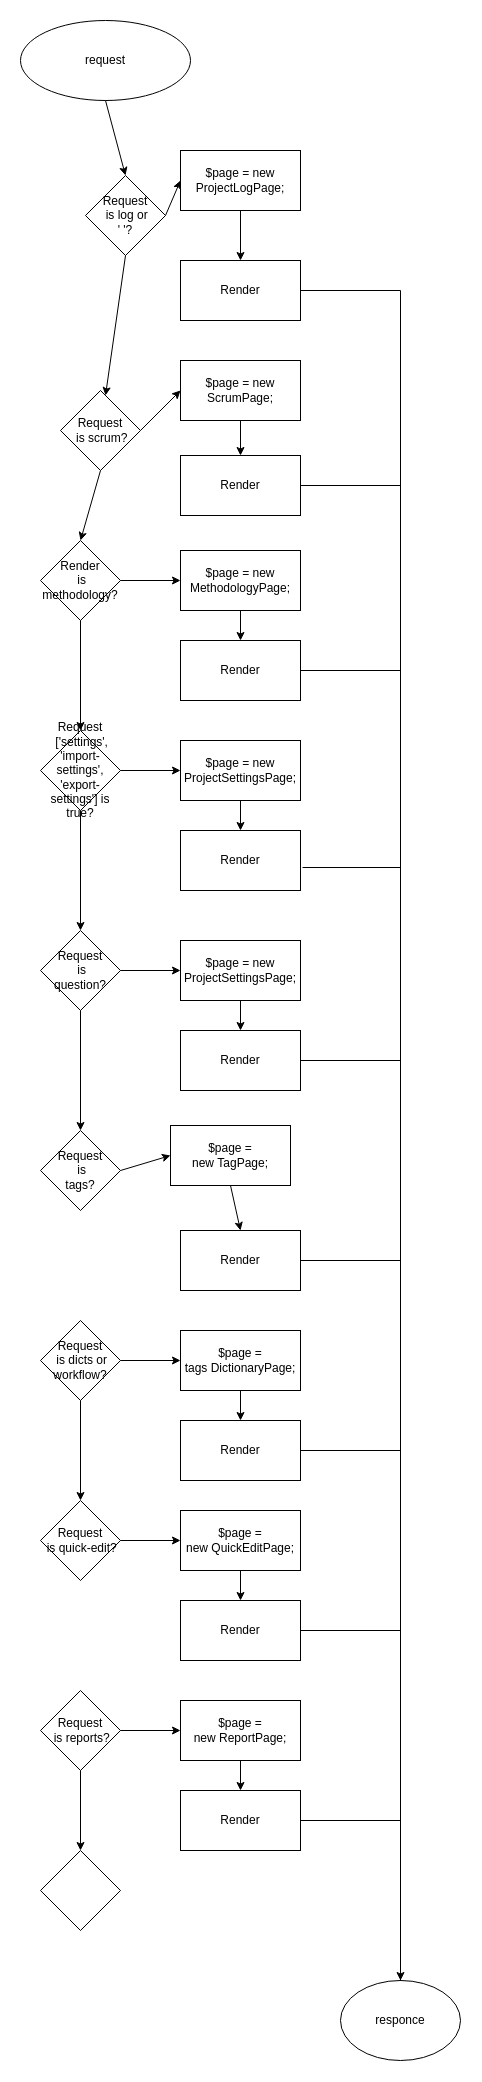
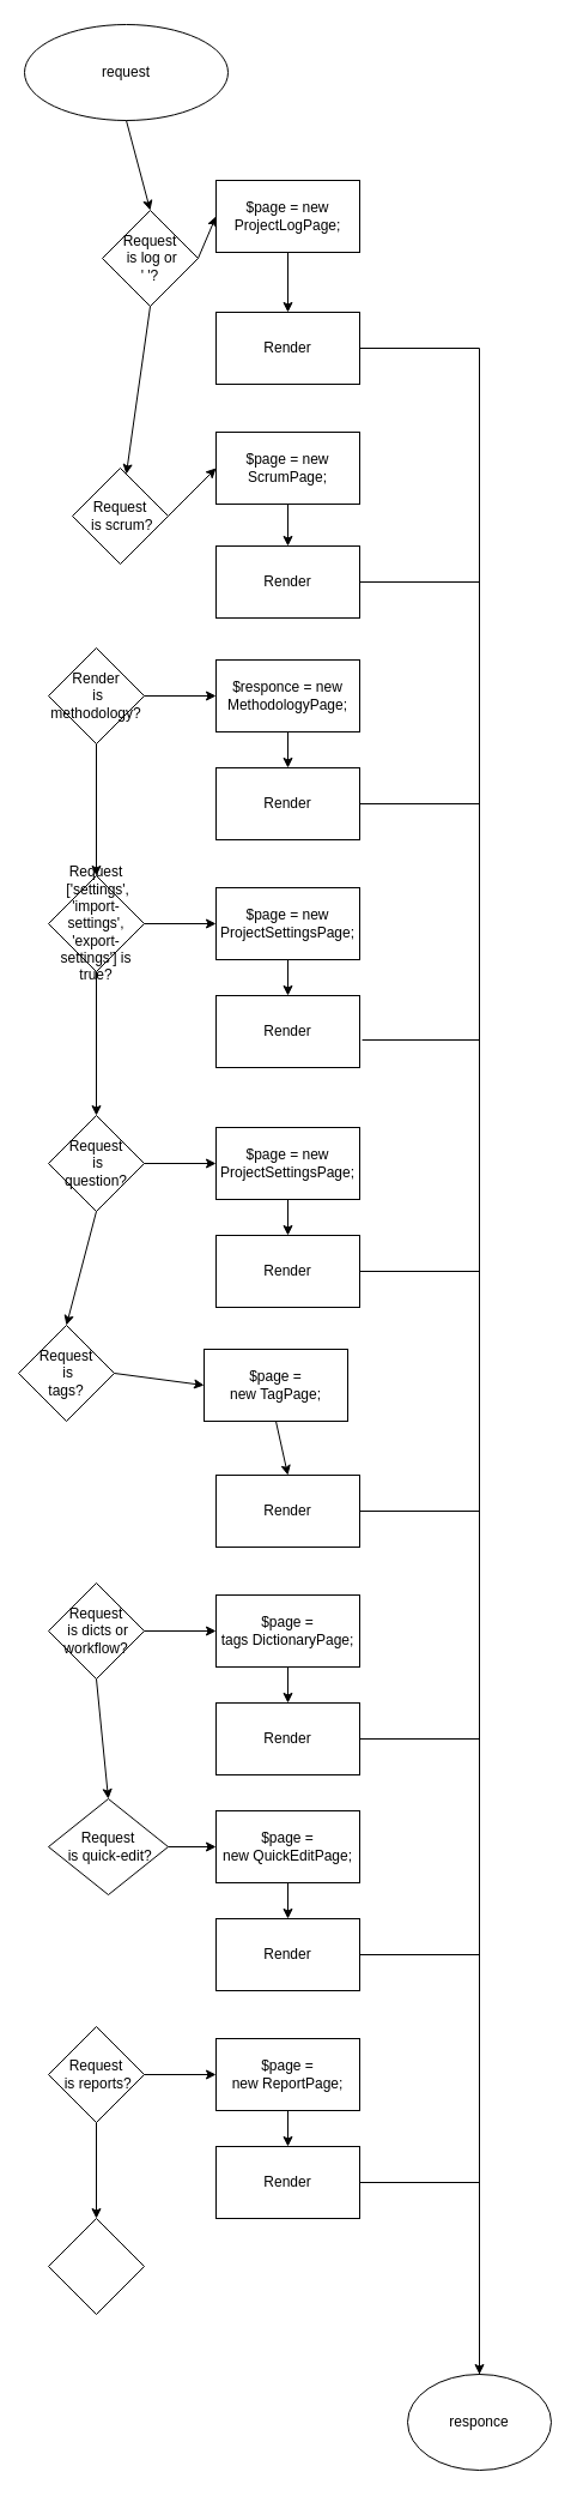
  <mxCell id="0" />
  <mxCell id="1" parent="0" />
  <mxCell id="2" value="request" style="ellipse;whiteSpace=wrap;html=1;" parent="1" vertex="1"><mxGeometry x="20" y="20" width="170" height="80" as="geometry" /></mxCell>
  <mxCell id="3" value="responce" style="ellipse;whiteSpace=wrap;html=1;" parent="1" vertex="1"><mxGeometry x="340" y="1980" width="120" height="80" as="geometry" /></mxCell>
  <mxCell id="4" value="" style="endArrow=classic;html=1;rounded=0;exitX=0.5;exitY=1;exitDx=0;exitDy=0;entryX=0.5;entryY=0;entryDx=0;entryDy=0;" parent="1" source="2" target="5" edge="1"><mxGeometry width="50" height="50" relative="1" as="geometry"><mxPoint x="480" y="250" as="sourcePoint" /><mxPoint x="80" y="130" as="targetPoint" /></mxGeometry></mxCell>
  <mxCell id="5" value="Request&lt;br&gt;&amp;nbsp;is log or&lt;br&gt;' '?" style="rhombus;whiteSpace=wrap;html=1;" parent="1" vertex="1"><mxGeometry x="85" y="175" width="80" height="80" as="geometry" /></mxCell>
  <mxCell id="6" value="Request&lt;br style=&quot;border-color: var(--border-color);&quot;&gt;&amp;nbsp;is scrum?" style="rhombus;whiteSpace=wrap;html=1;" vertex="1" parent="1"><mxGeometry x="60" y="390" width="80" height="80" as="geometry" /></mxCell>
  <mxCell id="7" value="" style="endArrow=classic;html=1;rounded=0;exitX=0.5;exitY=1;exitDx=0;exitDy=0;" edge="1" parent="1" source="5" target="6"><mxGeometry width="50" height="50" relative="1" as="geometry"><mxPoint x="320" y="280" as="sourcePoint" /><mxPoint x="370" y="230" as="targetPoint" /></mxGeometry></mxCell>
  <mxCell id="8" value="$page = new ProjectLogPage;" style="rounded=0;whiteSpace=wrap;html=1;" vertex="1" parent="1"><mxGeometry x="180" y="150" width="120" height="60" as="geometry" /></mxCell>
  <mxCell id="9" value="" style="endArrow=classic;html=1;rounded=0;exitX=1;exitY=0.5;exitDx=0;exitDy=0;entryX=0;entryY=0.5;entryDx=0;entryDy=0;" edge="1" parent="1" source="5" target="8"><mxGeometry width="50" height="50" relative="1" as="geometry"><mxPoint x="320" y="280" as="sourcePoint" /><mxPoint x="370" y="230" as="targetPoint" /></mxGeometry></mxCell>
  <mxCell id="10" value="Render" style="rounded=0;whiteSpace=wrap;html=1;" vertex="1" parent="1"><mxGeometry x="180" y="260" width="120" height="60" as="geometry" /></mxCell>
  <mxCell id="11" value="" style="endArrow=classic;html=1;rounded=0;exitX=0.5;exitY=1;exitDx=0;exitDy=0;entryX=0.5;entryY=0;entryDx=0;entryDy=0;" edge="1" parent="1" source="8" target="10"><mxGeometry width="50" height="50" relative="1" as="geometry"><mxPoint x="240" y="280" as="sourcePoint" /><mxPoint x="290" y="230" as="targetPoint" /></mxGeometry></mxCell>
  <mxCell id="12" value="$page = new ScrumPage;" style="rounded=0;whiteSpace=wrap;html=1;" vertex="1" parent="1"><mxGeometry x="180" y="360" width="120" height="60" as="geometry" /></mxCell>
  <mxCell id="13" value="" style="endArrow=classic;html=1;rounded=0;exitX=1;exitY=0.5;exitDx=0;exitDy=0;entryX=0;entryY=0.5;entryDx=0;entryDy=0;" edge="1" parent="1" source="6" target="12"><mxGeometry width="50" height="50" relative="1" as="geometry"><mxPoint x="320" y="380" as="sourcePoint" /><mxPoint x="370" y="330" as="targetPoint" /></mxGeometry></mxCell>
  <mxCell id="14" value="Render&lt;br style=&quot;border-color: var(--border-color);&quot;&gt;&amp;nbsp;is methodology?" style="rhombus;whiteSpace=wrap;html=1;" vertex="1" parent="1"><mxGeometry x="40" y="540" width="80" height="80" as="geometry" /></mxCell>
- <mxCell id="15" value="" style="endArrow=classic;html=1;rounded=0;exitX=0.5;exitY=1;exitDx=0;exitDy=0;entryX=0.5;entryY=0;entryDx=0;entryDy=0;" edge="1" parent="1" source="6" target="14"><mxGeometry width="50" height="50" relative="1" as="geometry"><mxPoint x="320" y="500" as="sourcePoint" /><mxPoint x="370" y="450" as="targetPoint" /></mxGeometry></mxCell>
- <mxCell id="16" value="$page = new MethodologyPage;" style="rounded=0;whiteSpace=wrap;html=1;" vertex="1" parent="1"><mxGeometry x="180" y="550" width="120" height="60" as="geometry" /></mxCell>
+ <mxCell id="16" value="$responce = new MethodologyPage;" style="rounded=0;whiteSpace=wrap;html=1;" vertex="1" parent="1"><mxGeometry x="180" y="550" width="120" height="60" as="geometry" /></mxCell>
  <mxCell id="17" value="" style="endArrow=classic;html=1;rounded=0;exitX=1;exitY=0.5;exitDx=0;exitDy=0;entryX=0;entryY=0.5;entryDx=0;entryDy=0;" edge="1" parent="1" source="14" target="16"><mxGeometry width="50" height="50" relative="1" as="geometry"><mxPoint x="320" y="580" as="sourcePoint" /><mxPoint x="370" y="530" as="targetPoint" /></mxGeometry></mxCell>
  <mxCell id="18" value="Render" style="rounded=0;whiteSpace=wrap;html=1;" vertex="1" parent="1"><mxGeometry x="180" y="455" width="120" height="60" as="geometry" /></mxCell>
  <mxCell id="19" value="" style="endArrow=classic;html=1;rounded=0;exitX=0.5;exitY=1;exitDx=0;exitDy=0;entryX=0.5;entryY=0;entryDx=0;entryDy=0;" edge="1" parent="1" source="12" target="18"><mxGeometry width="50" height="50" relative="1" as="geometry"><mxPoint x="320" y="500" as="sourcePoint" /><mxPoint x="370" y="450" as="targetPoint" /></mxGeometry></mxCell>
  <mxCell id="20" value="Render" style="rounded=0;whiteSpace=wrap;html=1;" vertex="1" parent="1"><mxGeometry x="180" y="640" width="120" height="60" as="geometry" /></mxCell>
  <mxCell id="21" value="" style="endArrow=classic;html=1;rounded=0;exitX=0.5;exitY=1;exitDx=0;exitDy=0;entryX=0.5;entryY=0;entryDx=0;entryDy=0;" edge="1" parent="1" source="16" target="20"><mxGeometry width="50" height="50" relative="1" as="geometry"><mxPoint x="320" y="740" as="sourcePoint" /><mxPoint x="370" y="690" as="targetPoint" /></mxGeometry></mxCell>
  <mxCell id="22" value="Request&lt;br style=&quot;border-color: var(--border-color);&quot;&gt;&amp;nbsp;['settings', 'import-settings', 'export-settings'] is true?" style="rhombus;whiteSpace=wrap;html=1;" vertex="1" parent="1"><mxGeometry x="40" y="730" width="80" height="80" as="geometry" /></mxCell>
  <mxCell id="23" value="" style="endArrow=classic;html=1;rounded=0;exitX=0.5;exitY=1;exitDx=0;exitDy=0;entryX=0.5;entryY=0;entryDx=0;entryDy=0;" edge="1" parent="1" source="14" target="22"><mxGeometry width="50" height="50" relative="1" as="geometry"><mxPoint x="320" y="740" as="sourcePoint" /><mxPoint x="370" y="690" as="targetPoint" /></mxGeometry></mxCell>
  <mxCell id="24" value="$page = new ProjectSettingsPage;" style="rounded=0;whiteSpace=wrap;html=1;" vertex="1" parent="1"><mxGeometry x="180" y="740" width="120" height="60" as="geometry" /></mxCell>
  <mxCell id="25" value="" style="endArrow=classic;html=1;rounded=0;exitX=1;exitY=0.5;exitDx=0;exitDy=0;entryX=0;entryY=0.5;entryDx=0;entryDy=0;" edge="1" parent="1" source="22" target="24"><mxGeometry width="50" height="50" relative="1" as="geometry"><mxPoint x="320" y="740" as="sourcePoint" /><mxPoint x="370" y="690" as="targetPoint" /></mxGeometry></mxCell>
  <mxCell id="26" value="Render" style="rounded=0;whiteSpace=wrap;html=1;" vertex="1" parent="1"><mxGeometry x="180" y="830" width="120" height="60" as="geometry" /></mxCell>
  <mxCell id="27" value="" style="endArrow=classic;html=1;rounded=0;exitX=0.5;exitY=1;exitDx=0;exitDy=0;entryX=0.5;entryY=0;entryDx=0;entryDy=0;" edge="1" parent="1" source="24" target="26"><mxGeometry width="50" height="50" relative="1" as="geometry"><mxPoint x="320" y="740" as="sourcePoint" /><mxPoint x="370" y="690" as="targetPoint" /></mxGeometry></mxCell>
  <mxCell id="28" value="Request&lt;br style=&quot;border-color: var(--border-color);&quot;&gt;&amp;nbsp;is&lt;br&gt;question&lt;span style=&quot;background-color: initial;&quot;&gt;?&lt;/span&gt;" style="rhombus;whiteSpace=wrap;html=1;" vertex="1" parent="1"><mxGeometry x="40" y="930" width="80" height="80" as="geometry" /></mxCell>
  <mxCell id="29" value="" style="endArrow=classic;html=1;rounded=0;exitX=0.5;exitY=1;exitDx=0;exitDy=0;entryX=0.5;entryY=0;entryDx=0;entryDy=0;" edge="1" parent="1" source="22" target="28"><mxGeometry width="50" height="50" relative="1" as="geometry"><mxPoint x="320" y="960" as="sourcePoint" /><mxPoint x="370" y="910" as="targetPoint" /></mxGeometry></mxCell>
  <mxCell id="30" value="$page = new ProjectSettingsPage;" style="rounded=0;whiteSpace=wrap;html=1;" vertex="1" parent="1"><mxGeometry x="180" y="940" width="120" height="60" as="geometry" /></mxCell>
  <mxCell id="31" value="" style="endArrow=classic;html=1;rounded=0;exitX=1;exitY=0.5;exitDx=0;exitDy=0;entryX=0;entryY=0.5;entryDx=0;entryDy=0;" edge="1" parent="1" source="28" target="30"><mxGeometry width="50" height="50" relative="1" as="geometry"><mxPoint x="320" y="960" as="sourcePoint" /><mxPoint x="370" y="910" as="targetPoint" /></mxGeometry></mxCell>
  <mxCell id="32" value="Render" style="rounded=0;whiteSpace=wrap;html=1;" vertex="1" parent="1"><mxGeometry x="180" y="1030" width="120" height="60" as="geometry" /></mxCell>
  <mxCell id="33" value="" style="endArrow=classic;html=1;rounded=0;exitX=0.5;exitY=1;exitDx=0;exitDy=0;entryX=0.5;entryY=0;entryDx=0;entryDy=0;" edge="1" parent="1" source="30" target="32"><mxGeometry width="50" height="50" relative="1" as="geometry"><mxPoint x="320" y="960" as="sourcePoint" /><mxPoint x="370" y="910" as="targetPoint" /></mxGeometry></mxCell>
- <mxCell id="34" value="Request&lt;br style=&quot;border-color: var(--border-color);&quot;&gt;&amp;nbsp;is&lt;br&gt;tags&lt;span style=&quot;background-color: initial;&quot;&gt;?&lt;/span&gt;" style="rhombus;whiteSpace=wrap;html=1;" vertex="1" parent="1"><mxGeometry x="40" y="1130" width="80" height="80" as="geometry" /></mxCell>
+ <mxCell id="34" value="Request&lt;br style=&quot;border-color: var(--border-color);&quot;&gt;&amp;nbsp;is&lt;br&gt;tags&lt;span style=&quot;background-color: initial;&quot;&gt;?&lt;/span&gt;" style="rhombus;whiteSpace=wrap;html=1;" vertex="1" parent="1"><mxGeometry x="15" y="1105" width="80" height="80" as="geometry" /></mxCell>
  <mxCell id="35" value="$page = new&amp;nbsp;TagPage&lt;span style=&quot;background-color: initial;&quot;&gt;;&lt;/span&gt;" style="rounded=0;whiteSpace=wrap;html=1;" vertex="1" parent="1"><mxGeometry x="170" y="1125" width="120" height="60" as="geometry" /></mxCell>
  <mxCell id="36" value="Render" style="rounded=0;whiteSpace=wrap;html=1;" vertex="1" parent="1"><mxGeometry x="180" y="1230" width="120" height="60" as="geometry" /></mxCell>
  <mxCell id="37" value="" style="endArrow=classic;html=1;rounded=0;exitX=1;exitY=0.5;exitDx=0;exitDy=0;entryX=0;entryY=0.5;entryDx=0;entryDy=0;" edge="1" parent="1" source="34" target="35"><mxGeometry width="50" height="50" relative="1" as="geometry"><mxPoint x="320" y="1320" as="sourcePoint" /><mxPoint x="370" y="1270" as="targetPoint" /></mxGeometry></mxCell>
  <mxCell id="38" value="" style="endArrow=classic;html=1;rounded=0;exitX=0.5;exitY=1;exitDx=0;exitDy=0;entryX=0.5;entryY=0;entryDx=0;entryDy=0;" edge="1" parent="1" source="35" target="36"><mxGeometry width="50" height="50" relative="1" as="geometry"><mxPoint x="320" y="1320" as="sourcePoint" /><mxPoint x="370" y="1270" as="targetPoint" /></mxGeometry></mxCell>
  <mxCell id="39" value="" style="endArrow=classic;html=1;rounded=0;exitX=0.5;exitY=1;exitDx=0;exitDy=0;entryX=0.5;entryY=0;entryDx=0;entryDy=0;" edge="1" parent="1" source="28" target="34"><mxGeometry width="50" height="50" relative="1" as="geometry"><mxPoint x="320" y="1080" as="sourcePoint" /><mxPoint x="370" y="1030" as="targetPoint" /></mxGeometry></mxCell>
  <mxCell id="40" value="Request&lt;br style=&quot;border-color: var(--border-color);&quot;&gt;&amp;nbsp;is&amp;nbsp;dicts or&lt;br&gt;workflow&lt;span style=&quot;background-color: initial;&quot;&gt;?&lt;/span&gt;" style="rhombus;whiteSpace=wrap;html=1;" vertex="1" parent="1"><mxGeometry x="40" y="1320" width="80" height="80" as="geometry" /></mxCell>
  <mxCell id="41" value="$page = tags&amp;nbsp;DictionaryPage&lt;span style=&quot;background-color: initial;&quot;&gt;;&lt;/span&gt;" style="rounded=0;whiteSpace=wrap;html=1;" vertex="1" parent="1"><mxGeometry x="180" y="1330" width="120" height="60" as="geometry" /></mxCell>
  <mxCell id="42" value="" style="endArrow=classic;html=1;rounded=0;exitX=1;exitY=0.5;exitDx=0;exitDy=0;entryX=0;entryY=0.5;entryDx=0;entryDy=0;" edge="1" parent="1" source="40" target="41"><mxGeometry width="50" height="50" relative="1" as="geometry"><mxPoint x="320" y="1430" as="sourcePoint" /><mxPoint x="370" y="1380" as="targetPoint" /></mxGeometry></mxCell>
  <mxCell id="43" value="Render" style="rounded=0;whiteSpace=wrap;html=1;" vertex="1" parent="1"><mxGeometry x="180" y="1420" width="120" height="60" as="geometry" /></mxCell>
  <mxCell id="44" value="" style="endArrow=classic;html=1;rounded=0;exitX=0.5;exitY=1;exitDx=0;exitDy=0;entryX=0.5;entryY=0;entryDx=0;entryDy=0;" edge="1" parent="1" source="41" target="43"><mxGeometry width="50" height="50" relative="1" as="geometry"><mxPoint x="320" y="1430" as="sourcePoint" /><mxPoint x="370" y="1380" as="targetPoint" /></mxGeometry></mxCell>
- <mxCell id="45" value="Request&lt;br style=&quot;border-color: var(--border-color);&quot;&gt;&amp;nbsp;is quick-edit&lt;span style=&quot;background-color: initial;&quot;&gt;?&lt;/span&gt;" style="rhombus;whiteSpace=wrap;html=1;" vertex="1" parent="1"><mxGeometry x="40" y="1500" width="80" height="80" as="geometry" /></mxCell>
+ <mxCell id="45" value="Request&lt;br style=&quot;border-color: var(--border-color);&quot;&gt;&amp;nbsp;is quick-edit&lt;span style=&quot;background-color: initial;&quot;&gt;?&lt;/span&gt;" style="rhombus;whiteSpace=wrap;html=1;" vertex="1" parent="1"><mxGeometry x="40" y="1500" width="100" height="80" as="geometry" /></mxCell>
  <mxCell id="46" value="$page = new&amp;nbsp;QuickEditPage&lt;span style=&quot;background-color: initial;&quot;&gt;;&lt;/span&gt;" style="rounded=0;whiteSpace=wrap;html=1;" vertex="1" parent="1"><mxGeometry x="180" y="1510" width="120" height="60" as="geometry" /></mxCell>
  <mxCell id="47" value="" style="endArrow=classic;html=1;rounded=0;exitX=1;exitY=0.5;exitDx=0;exitDy=0;entryX=0;entryY=0.5;entryDx=0;entryDy=0;" edge="1" parent="1" source="45" target="46"><mxGeometry width="50" height="50" relative="1" as="geometry"><mxPoint x="320" y="1550" as="sourcePoint" /><mxPoint x="370" y="1500" as="targetPoint" /></mxGeometry></mxCell>
  <mxCell id="48" value="Render" style="rounded=0;whiteSpace=wrap;html=1;" vertex="1" parent="1"><mxGeometry x="180" y="1600" width="120" height="60" as="geometry" /></mxCell>
  <mxCell id="49" value="" style="endArrow=classic;html=1;rounded=0;exitX=0.5;exitY=1;exitDx=0;exitDy=0;entryX=0.5;entryY=0;entryDx=0;entryDy=0;" edge="1" parent="1" source="46" target="48"><mxGeometry width="50" height="50" relative="1" as="geometry"><mxPoint x="320" y="1550" as="sourcePoint" /><mxPoint x="370" y="1500" as="targetPoint" /></mxGeometry></mxCell>
  <mxCell id="50" value="" style="endArrow=classic;html=1;rounded=0;exitX=0.5;exitY=1;exitDx=0;exitDy=0;entryX=0.5;entryY=0;entryDx=0;entryDy=0;" edge="1" parent="1" source="40" target="45"><mxGeometry width="50" height="50" relative="1" as="geometry"><mxPoint x="320" y="1550" as="sourcePoint" /><mxPoint x="370" y="1500" as="targetPoint" /></mxGeometry></mxCell>
  <mxCell id="51" value="Request&lt;br style=&quot;border-color: var(--border-color);&quot;&gt;&amp;nbsp;is&amp;nbsp;reports&lt;span style=&quot;background-color: initial;&quot;&gt;?&lt;/span&gt;" style="rhombus;whiteSpace=wrap;html=1;" vertex="1" parent="1"><mxGeometry x="40" y="1690" width="80" height="80" as="geometry" /></mxCell>
  <mxCell id="52" value="$page = new&amp;nbsp;ReportPage&lt;span style=&quot;background-color: initial;&quot;&gt;;&lt;/span&gt;" style="rounded=0;whiteSpace=wrap;html=1;" vertex="1" parent="1"><mxGeometry x="180" y="1700" width="120" height="60" as="geometry" /></mxCell>
  <mxCell id="53" value="" style="endArrow=classic;html=1;rounded=0;exitX=1;exitY=0.5;exitDx=0;exitDy=0;" edge="1" parent="1" source="51"><mxGeometry width="50" height="50" relative="1" as="geometry"><mxPoint x="320" y="1790" as="sourcePoint" /><mxPoint x="180" y="1730" as="targetPoint" /></mxGeometry></mxCell>
  <mxCell id="54" value="Render" style="rounded=0;whiteSpace=wrap;html=1;" vertex="1" parent="1"><mxGeometry x="180" y="1790" width="120" height="60" as="geometry" /></mxCell>
  <mxCell id="55" value="" style="endArrow=classic;html=1;rounded=0;exitX=0.5;exitY=1;exitDx=0;exitDy=0;entryX=0.5;entryY=0;entryDx=0;entryDy=0;" edge="1" parent="1" source="52" target="54"><mxGeometry width="50" height="50" relative="1" as="geometry"><mxPoint x="320" y="1790" as="sourcePoint" /><mxPoint x="370" y="1740" as="targetPoint" /></mxGeometry></mxCell>
  <mxCell id="56" value="" style="rhombus;whiteSpace=wrap;html=1;" vertex="1" parent="1"><mxGeometry x="40" y="1850" width="80" height="80" as="geometry" /></mxCell>
  <mxCell id="57" value="" style="endArrow=classic;html=1;rounded=0;exitX=0.5;exitY=1;exitDx=0;exitDy=0;entryX=0.5;entryY=0;entryDx=0;entryDy=0;" edge="1" parent="1" source="51" target="56"><mxGeometry width="50" height="50" relative="1" as="geometry"><mxPoint x="320" y="1910" as="sourcePoint" /><mxPoint x="370" y="1860" as="targetPoint" /></mxGeometry></mxCell>
  <mxCell id="58" value="" style="endArrow=classic;html=1;rounded=0;exitX=1;exitY=0.5;exitDx=0;exitDy=0;entryX=0.5;entryY=0;entryDx=0;entryDy=0;" edge="1" parent="1" source="10" target="3"><mxGeometry width="50" height="50" relative="1" as="geometry"><mxPoint x="360" y="170" as="sourcePoint" /><mxPoint x="460" y="1970" as="targetPoint" /><Array as="points"><mxPoint x="400" y="290" /></Array></mxGeometry></mxCell>
  <mxCell id="59" value="" style="endArrow=none;html=1;rounded=0;exitX=1;exitY=0.5;exitDx=0;exitDy=0;entryX=0.5;entryY=0;entryDx=0;entryDy=0;" edge="1" parent="1" source="18" target="3"><mxGeometry width="50" height="50" relative="1" as="geometry"><mxPoint x="320" y="250" as="sourcePoint" /><mxPoint x="400" y="485" as="targetPoint" /><Array as="points"><mxPoint x="400" y="485" /></Array></mxGeometry></mxCell>
  <mxCell id="60" value="" style="endArrow=none;html=1;rounded=0;exitX=1;exitY=0.5;exitDx=0;exitDy=0;entryX=0.5;entryY=0;entryDx=0;entryDy=0;" edge="1" parent="1" source="20" target="3"><mxGeometry width="50" height="50" relative="1" as="geometry"><mxPoint x="320" y="610" as="sourcePoint" /><mxPoint x="370" y="560" as="targetPoint" /><Array as="points"><mxPoint x="400" y="670" /></Array></mxGeometry></mxCell>
  <mxCell id="61" value="" style="endArrow=none;html=1;rounded=0;exitX=1.017;exitY=0.617;exitDx=0;exitDy=0;exitPerimeter=0;entryX=0.5;entryY=0;entryDx=0;entryDy=0;" edge="1" parent="1" source="26" target="3"><mxGeometry width="50" height="50" relative="1" as="geometry"><mxPoint x="320" y="850" as="sourcePoint" /><mxPoint x="370" y="800" as="targetPoint" /><Array as="points"><mxPoint x="400" y="867" /></Array></mxGeometry></mxCell>
  <mxCell id="62" value="" style="endArrow=none;html=1;rounded=0;exitX=1;exitY=0.5;exitDx=0;exitDy=0;entryX=0.5;entryY=0;entryDx=0;entryDy=0;" edge="1" parent="1" source="32" target="3"><mxGeometry width="50" height="50" relative="1" as="geometry"><mxPoint x="320" y="970" as="sourcePoint" /><mxPoint x="370" y="920" as="targetPoint" /><Array as="points"><mxPoint x="400" y="1060" /></Array></mxGeometry></mxCell>
  <mxCell id="63" value="" style="endArrow=none;html=1;rounded=0;exitX=1;exitY=0.5;exitDx=0;exitDy=0;entryX=0.5;entryY=0;entryDx=0;entryDy=0;" edge="1" parent="1" source="36" target="3"><mxGeometry width="50" height="50" relative="1" as="geometry"><mxPoint x="320" y="1330" as="sourcePoint" /><mxPoint x="370" y="1280" as="targetPoint" /><Array as="points"><mxPoint x="400" y="1260" /></Array></mxGeometry></mxCell>
  <mxCell id="64" value="" style="endArrow=none;html=1;rounded=0;exitX=1;exitY=0.5;exitDx=0;exitDy=0;entryX=0.5;entryY=0;entryDx=0;entryDy=0;" edge="1" parent="1" source="43" target="3"><mxGeometry width="50" height="50" relative="1" as="geometry"><mxPoint x="320" y="1450" as="sourcePoint" /><mxPoint x="370" y="1400" as="targetPoint" /><Array as="points"><mxPoint x="400" y="1450" /></Array></mxGeometry></mxCell>
  <mxCell id="65" value="" style="endArrow=none;html=1;rounded=0;exitX=1;exitY=0.5;exitDx=0;exitDy=0;entryX=0.5;entryY=0;entryDx=0;entryDy=0;" edge="1" parent="1" source="48" target="3"><mxGeometry width="50" height="50" relative="1" as="geometry"><mxPoint x="320" y="1690" as="sourcePoint" /><mxPoint x="370" y="1640" as="targetPoint" /><Array as="points"><mxPoint x="400" y="1630" /></Array></mxGeometry></mxCell>
  <mxCell id="66" value="" style="endArrow=none;html=1;rounded=0;exitX=1;exitY=0.5;exitDx=0;exitDy=0;entryX=0.5;entryY=0;entryDx=0;entryDy=0;" edge="1" parent="1" source="54" target="3"><mxGeometry width="50" height="50" relative="1" as="geometry"><mxPoint x="320" y="1810" as="sourcePoint" /><mxPoint x="340" y="1960" as="targetPoint" /><Array as="points"><mxPoint x="400" y="1820" /></Array></mxGeometry></mxCell>
